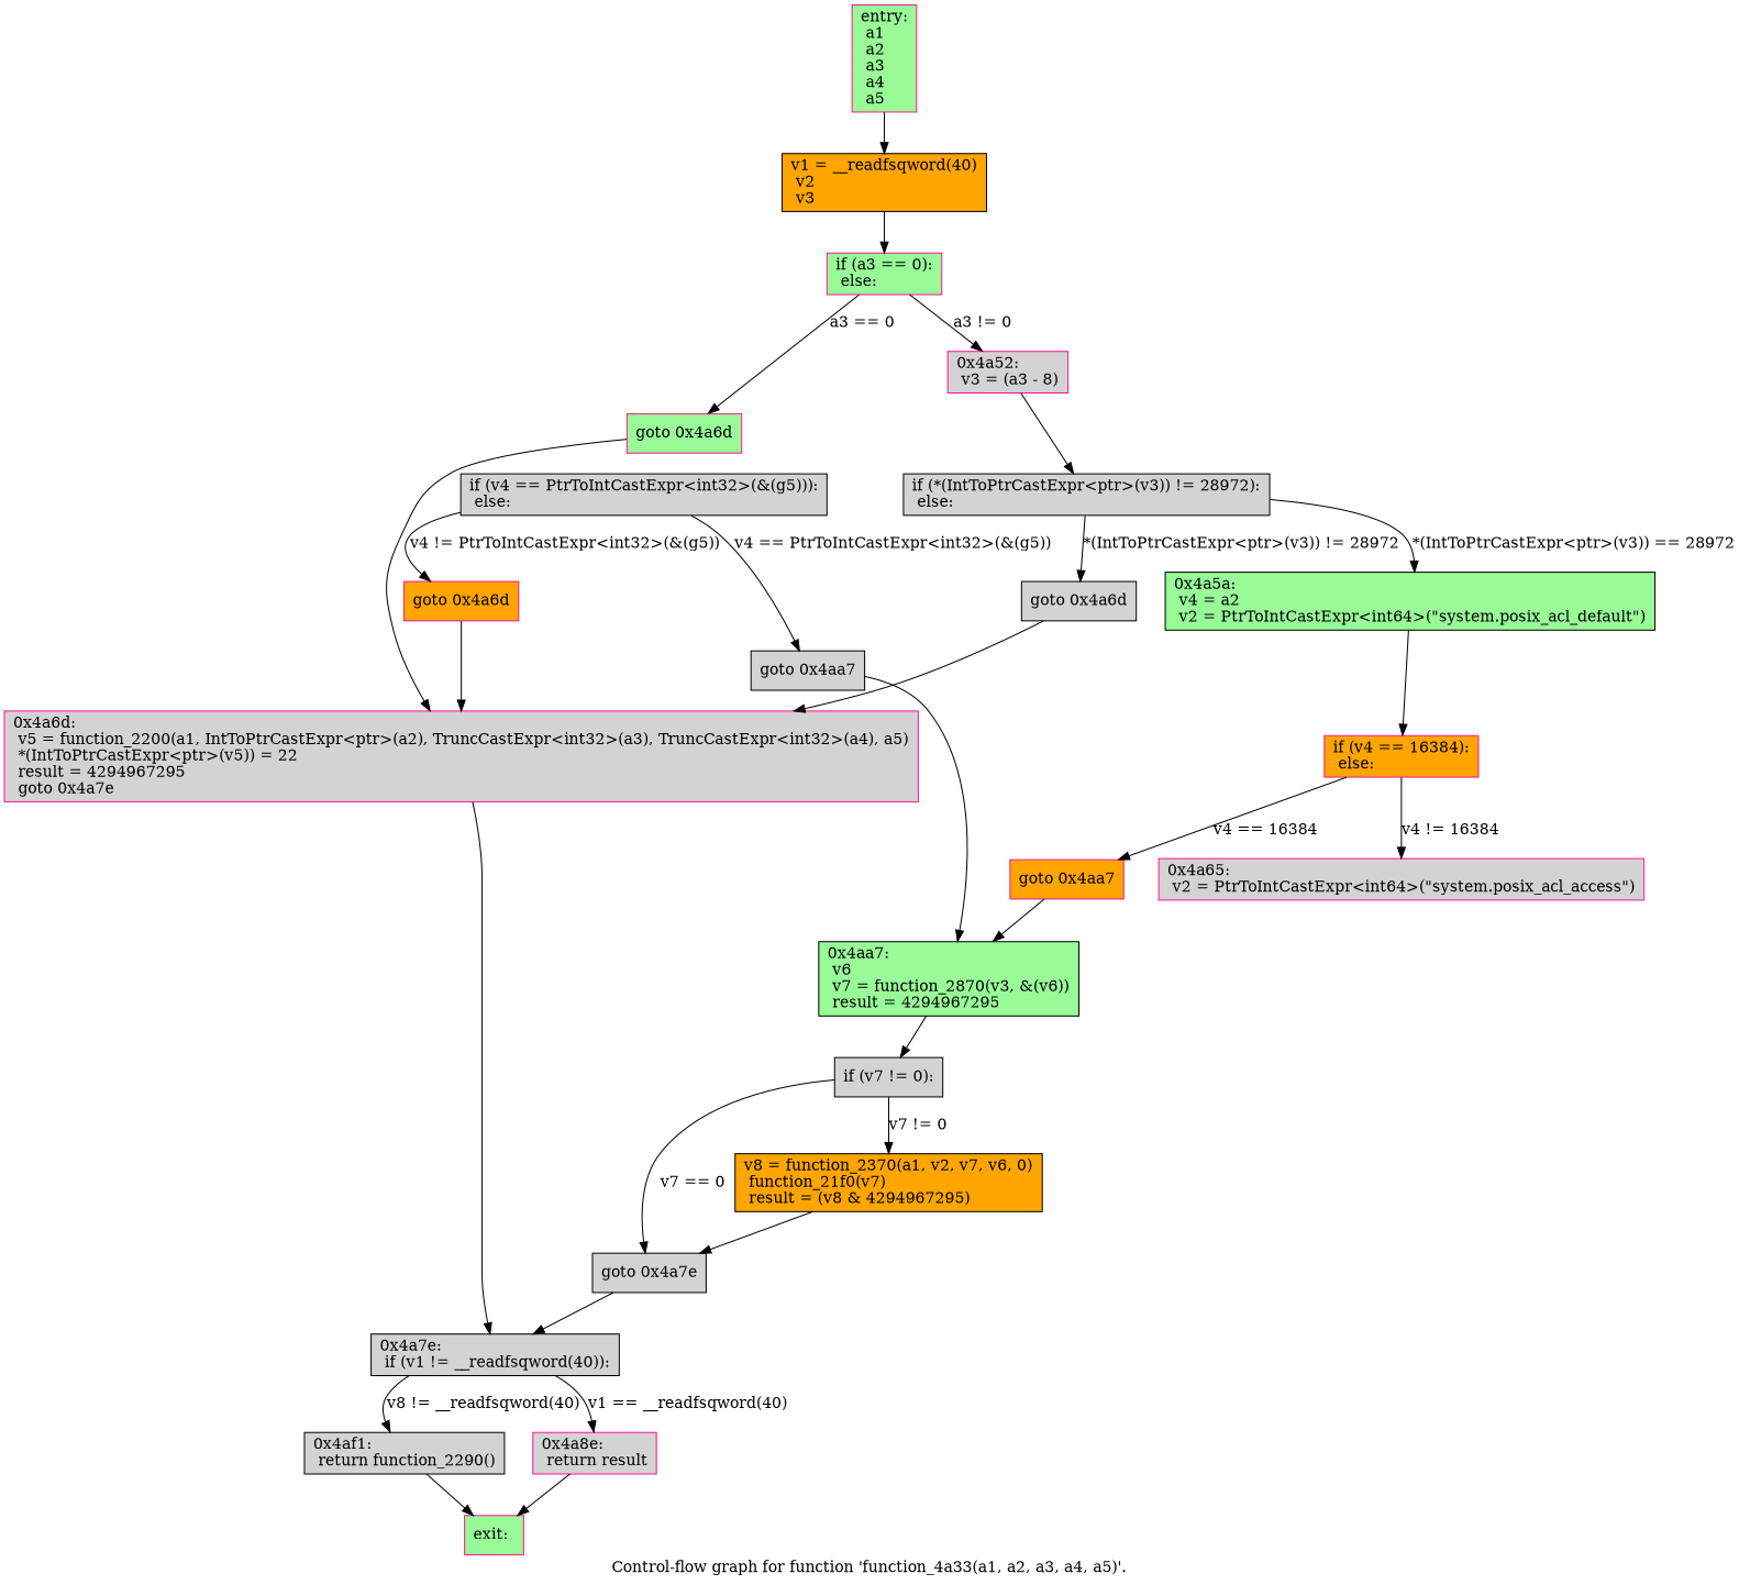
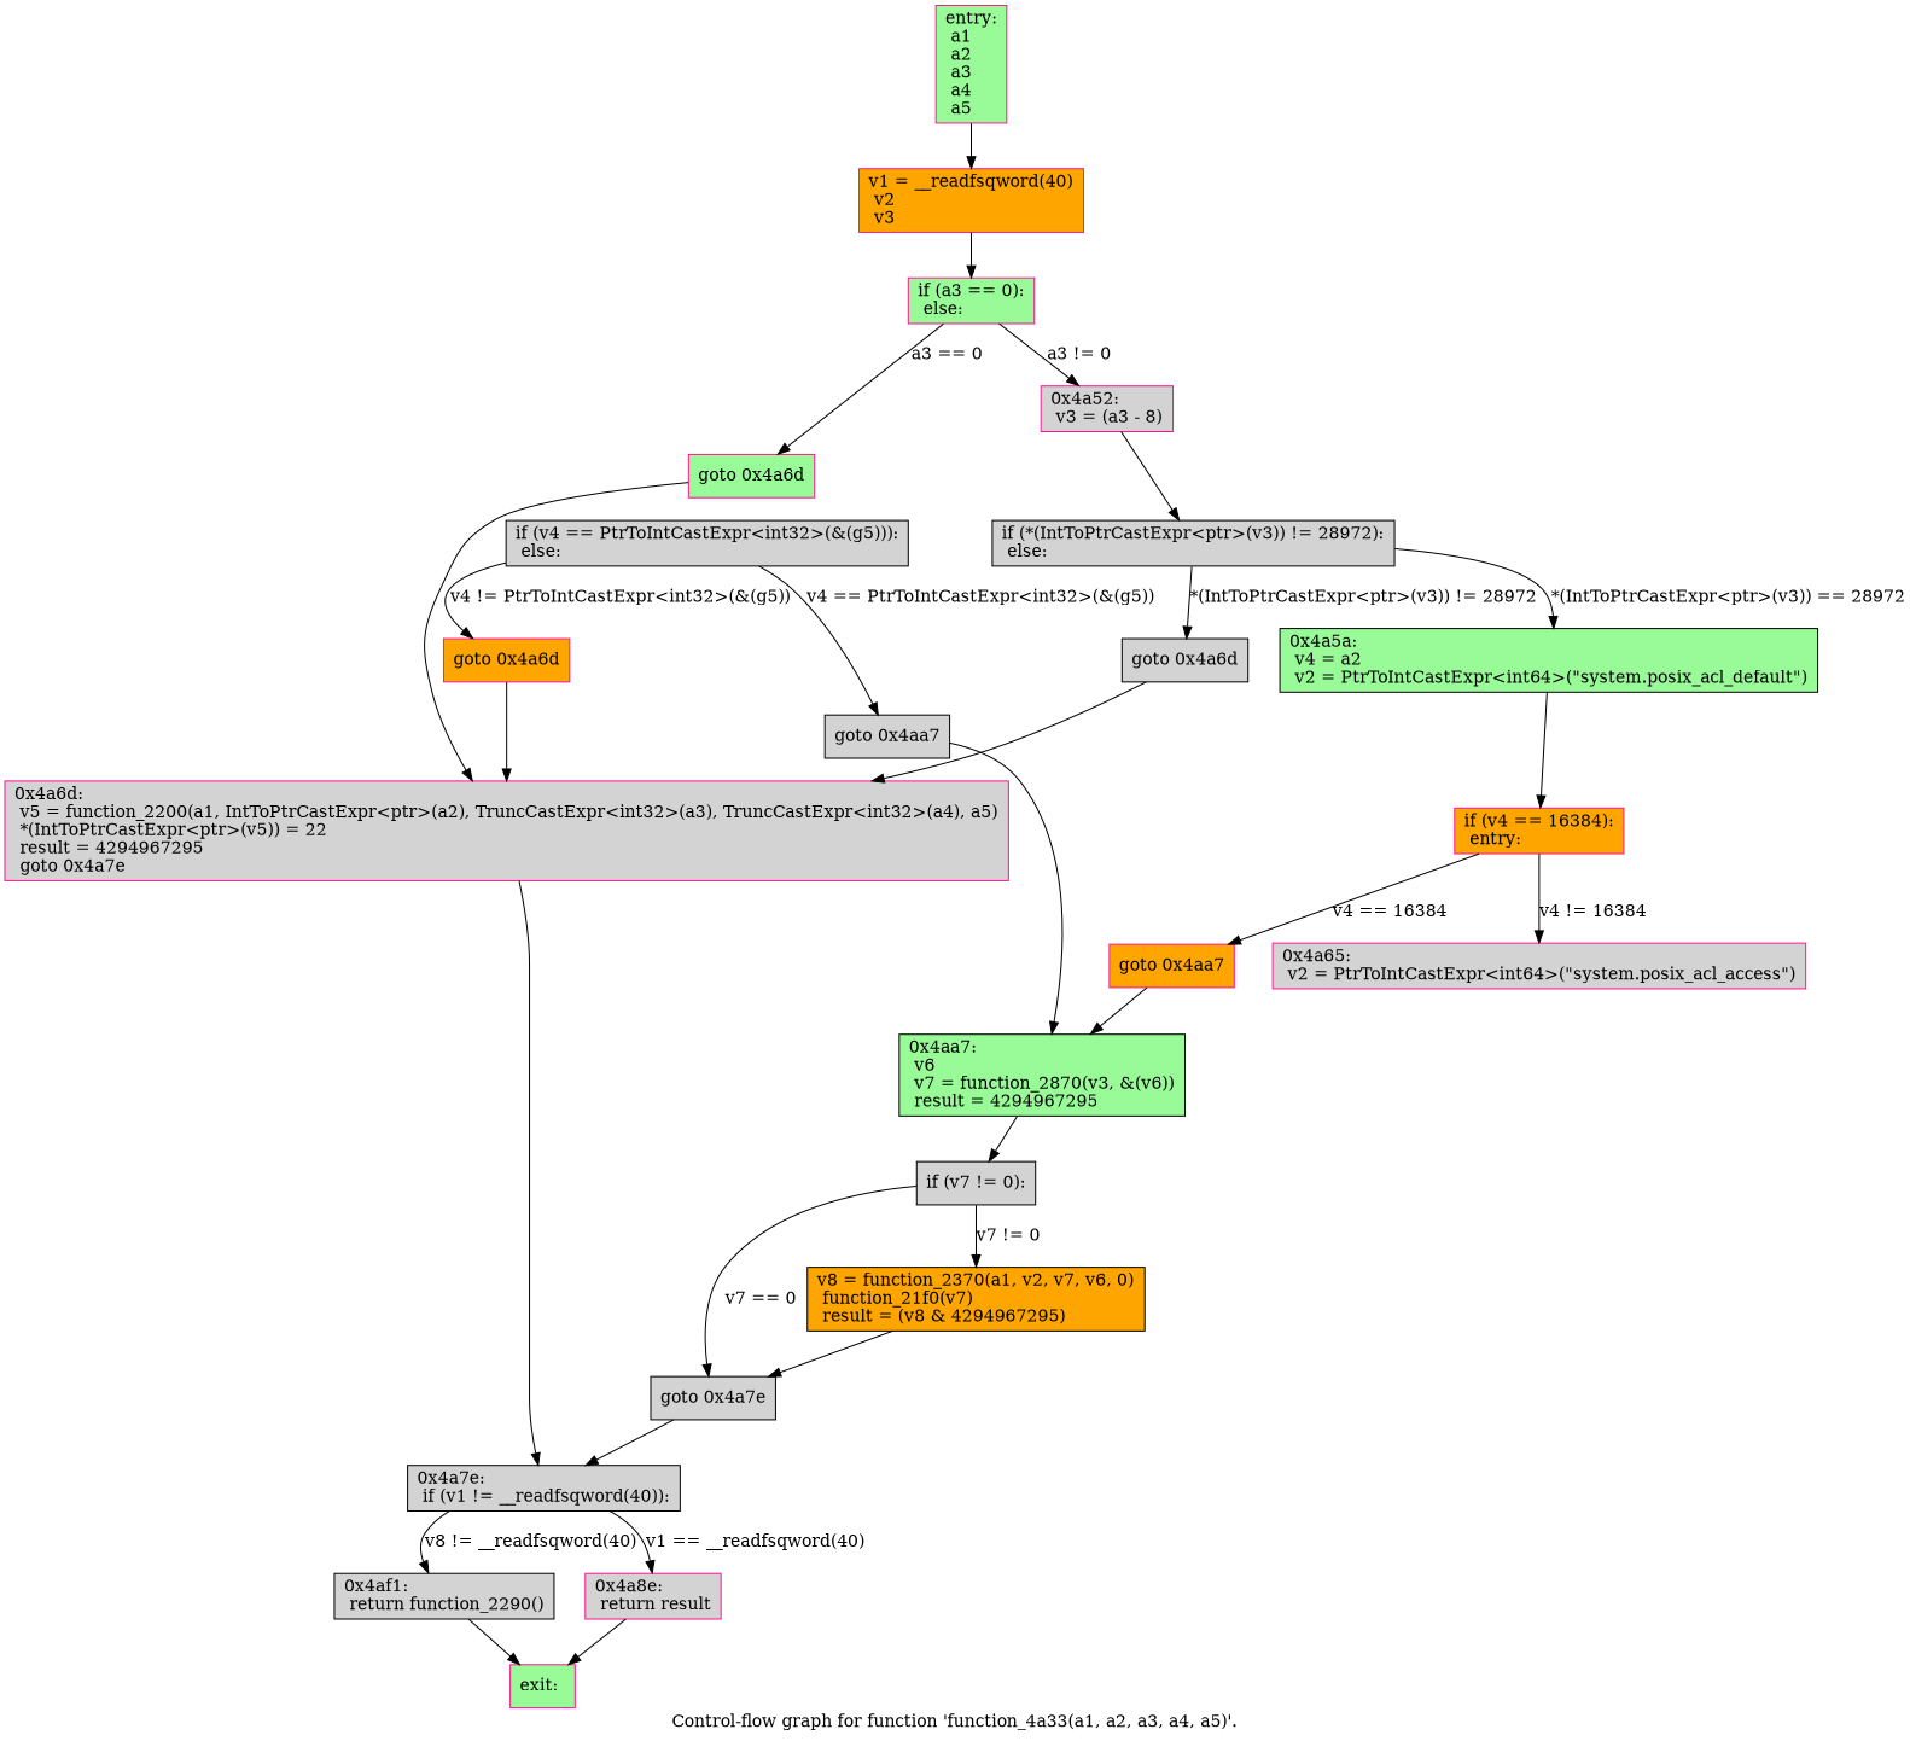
  digraph {
    label="Control-flow graph for function 'function_4a33(a1, a2, a3, a4, a5)'."
    node [color=deeppink fillcolor=lightgrey shape=record style=filled]
    n1 [fillcolor=palegreen label="{entry:\l  a1\l  a2\l  a3\l  a4\l  a5\l}"]
-   n2 [color=black fillcolor=orange label="{  v1 = __readfsqword(40)\l  v2\l  v3\l}"]
+   n2 [fillcolor=orange label="{  v1 = __readfsqword(40)\l  v2\l  v3\l}"]
    n3 [fillcolor=palegreen label="{  if (a3 == 0):\l  else:\l}"]
    n4 [fillcolor=palegreen label="{  goto 0x4a6d\l}"]
    n5 [label="{0x4a52:\l  v3 = (a3 - 8)\l}"]
    n6 [label="{0x4a6d:\l  v5 = function_2200(a1, IntToPtrCastExpr\<ptr\>(a2), TruncCastExpr\<int32\>(a3), TruncCastExpr\<int32\>(a4), a5)\l  *(IntToPtrCastExpr\<ptr\>(v5)) = 22\l  result = 4294967295\l  goto 0x4a7e\l}"]
    n7 [color=black label="{  if (*(IntToPtrCastExpr\<ptr\>(v3)) != 28972):\l  else:\l}"]
    n8 [color=black label="{0x4a7e:\l  if (v1 != __readfsqword(40)):\l}"]
    n9 [color=black label="{  goto 0x4a6d\l}"]
    n10 [color=black fillcolor=palegreen label="{0x4a5a:\l  v4 = a2\l  v2 = PtrToIntCastExpr\<int64\>(\"system.posix_acl_default\")\l}"]
    n11 [color=black label="{0x4af1:\l  return function_2290()\l}"]
    n12 [label="{0x4a8e:\l  return result\l}"]
-   n13 [fillcolor=orange label="{  if (v4 == 16384):\l  else:\l}"]
+   n13 [fillcolor=orange label="{  if (v4 == 16384):\l  entry:\l}"]
    n14 [fillcolor=palegreen label="{exit:\l}"]
    n15 [fillcolor=orange label="{  goto 0x4aa7\l}"]
    n16 [label="{0x4a65:\l  v2 = PtrToIntCastExpr\<int64\>(\"system.posix_acl_access\")\l}"]
    n17 [color=black fillcolor=palegreen label="{0x4aa7:\l  v6\l  v7 = function_2870(v3, &(v6))\l  result = 4294967295\l}"]
    n18 [color=black label="{  if (v7 != 0):\l}"]
    n19 [color=black label="{  if (v4 == PtrToIntCastExpr\<int32\>(&(g5))):\l  else:\l}"]
    n20 [color=black label="{  goto 0x4aa7\l}"]
    n21 [fillcolor=orange label="{  goto 0x4a6d\l}"]
    n22 [color=black fillcolor=orange label="{  v8 = function_2370(a1, v2, v7, v6, 0)\l  function_21f0(v7)\l  result = (v8 & 4294967295)\l}"]
    n23 [color=black label="{  goto 0x4a7e\l}"]
    n1 -> n2
    n2 -> n3
    n3 -> n4 [label="a3 == 0"]
    n3 -> n5 [label="a3 != 0"]
    n4 -> n6
    n5 -> n7
    n6 -> n8
    n7 -> n9 [label="*(IntToPtrCastExpr\<ptr\>(v3)) != 28972"]
    n7 -> n10 [label="*(IntToPtrCastExpr\<ptr\>(v3)) == 28972"]
    n8 -> n11 [label="v8 != __readfsqword(40)"]
    n8 -> n12 [label="v1 == __readfsqword(40)"]
    n9 -> n6
    n10 -> n13
    n11 -> n14
    n12 -> n14
    n13 -> n15 [label="v4 == 16384"]
    n13 -> n16 [label="v4 != 16384"]
    n15 -> n17
    n17 -> n18
    n18 -> n22 [label="v7 != 0"]
    n18 -> n23 [label="v7 == 0"]
    n19 -> n20 [label="v4 == PtrToIntCastExpr\<int32\>(&(g5))"]
    n19 -> n21 [label="v4 != PtrToIntCastExpr\<int32\>(&(g5))"]
    n20 -> n17
    n21 -> n6
    n22 -> n23
    n23 -> n8
  }
